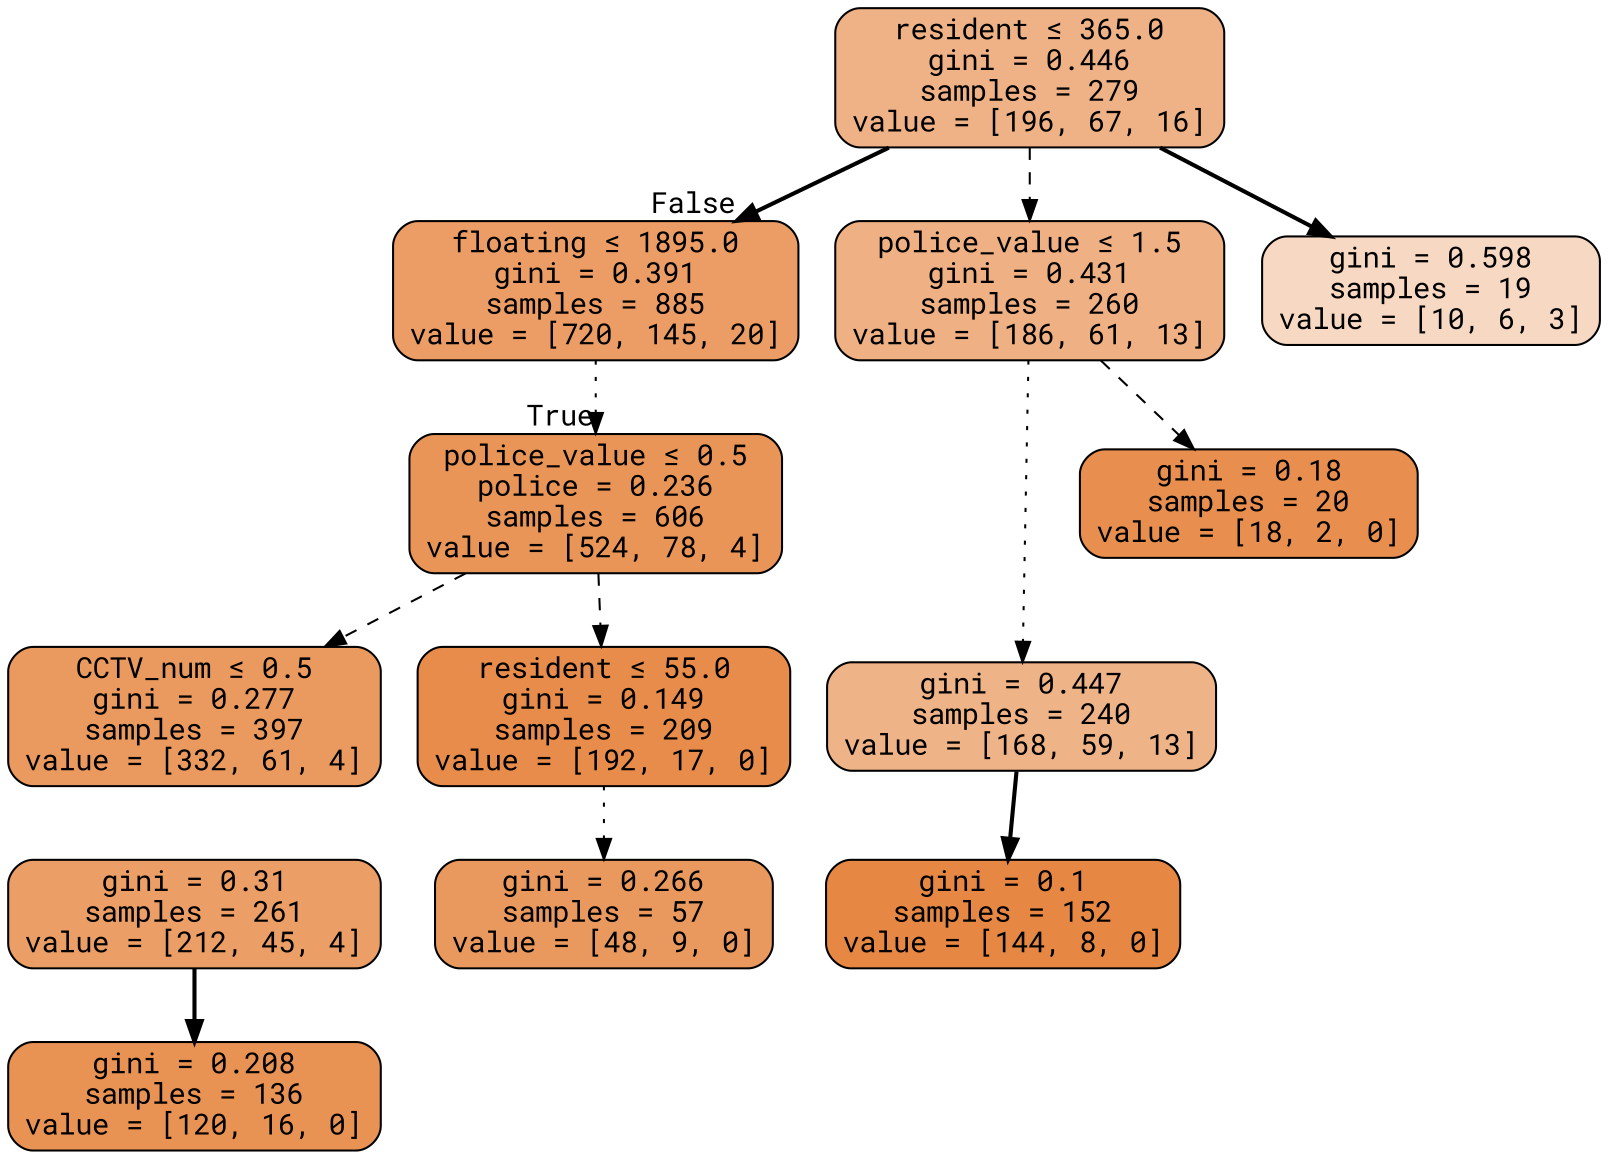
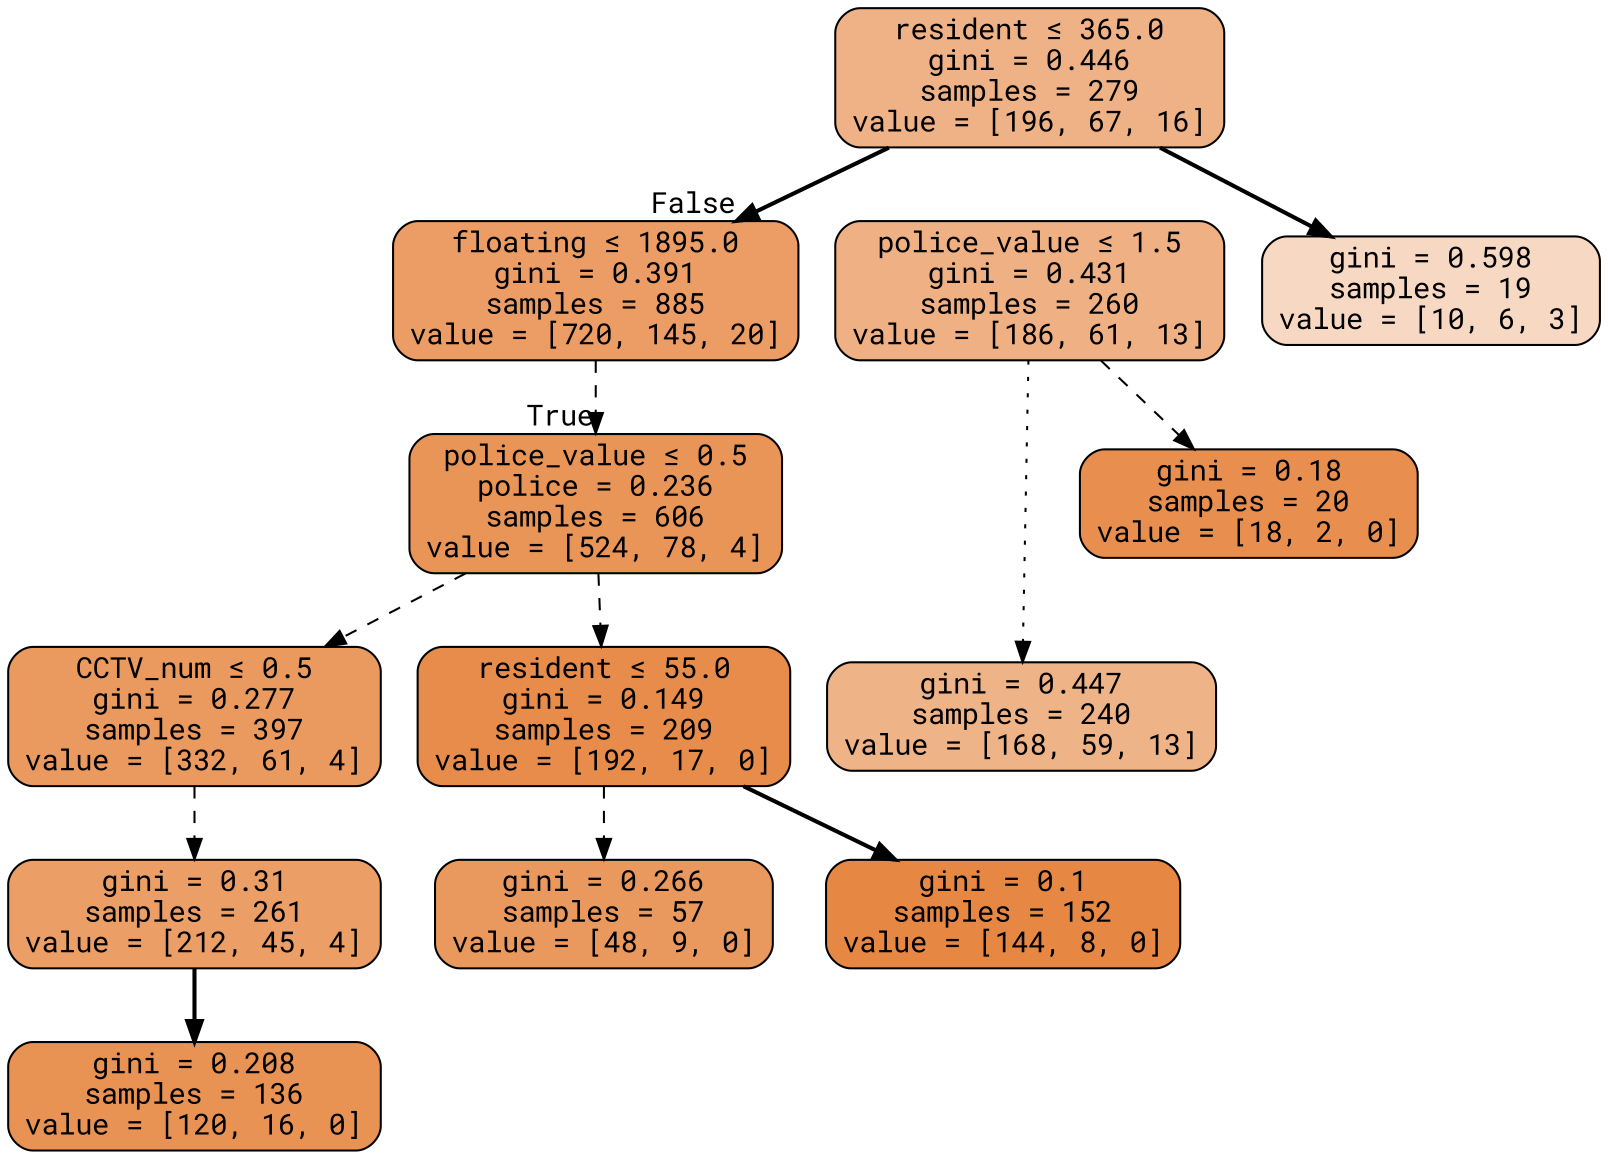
  digraph {
    fontname="Roboto Mono"
    node [color=black fontname="Roboto Mono" shape=box style="filled, rounded"]
    edge [fontname="Roboto Mono" style=dashed]
    n1 [fillcolor="#eb9d65" label=<floating &le; 1895.0<br/>gini = 0.391<br/>samples = 885<br/>value = [720, 145, 20]>]
    n2 [fillcolor="#e99558" label=<police_value &le; 0.5<br/>police = 0.236<br/>samples = 606<br/>value = [524, 78, 4]>]
    n3 [fillcolor="#ea995f" label=<CCTV_num &le; 0.5<br/>gini = 0.277<br/>samples = 397<br/>value = [332, 61, 4]>]
    n4 [fillcolor="#e78c4b" label=<resident &le; 55.0<br/>gini = 0.149<br/>samples = 209<br/>value = [192, 17, 0]>]
    n5 [fillcolor="#efb287" label=<resident &le; 365.0<br/>gini = 0.446<br/>samples = 279<br/>value = [196, 67, 16]>]
    n6 [fillcolor="#efb083" label=<police_value &le; 1.5<br/>gini = 0.431<br/>samples = 260<br/>value = [186, 61, 13]>]
    n7 [fillcolor="#f7d8c2" label=<gini = 0.598<br/>samples = 19<br/>value = [10, 6, 3]>]
    n8 [fillcolor="#eb9e66" label=<gini = 0.31<br/>samples = 261<br/>value = [212, 45, 4]>]
    n9 [fillcolor="#e68844" label=<gini = 0.1<br/>samples = 152<br/>value = [144, 8, 0]>]
    n10 [fillcolor="#ea995e" label=<gini = 0.266<br/>samples = 57<br/>value = [48, 9, 0]>]
    n11 [fillcolor="#e89253" label=<gini = 0.208<br/>samples = 136<br/>value = [120, 16, 0]>]
    n12 [fillcolor="#efb388" label=<gini = 0.447<br/>samples = 240<br/>value = [168, 59, 13]>]
    n13 [fillcolor="#e88f4f" label=<gini = 0.18<br/>samples = 20<br/>value = [18, 2, 0]>]
-   n1 -> n2 [headlabel=True labelangle=45 labeldistance=2.5 style=dotted]
+   n1 -> n2 [headlabel=True labelangle=45 labeldistance=2.5]
    n2 -> n3
    n2 -> n4
-   n12 -> n9 [style=bold]
-   n4 -> n10 [style=dotted]
+   n3 -> n8
+   n4 -> n9 [style=bold]
+   n4 -> n10
    n5 -> n1 [headlabel=False labelangle=-45 labeldistance=2.5 style=bold]
-   n5 -> n6
    n5 -> n7 [style=bold]
    n6 -> n12 [style=dotted]
    n6 -> n13
    n8 -> n11 [style=bold]
  }
